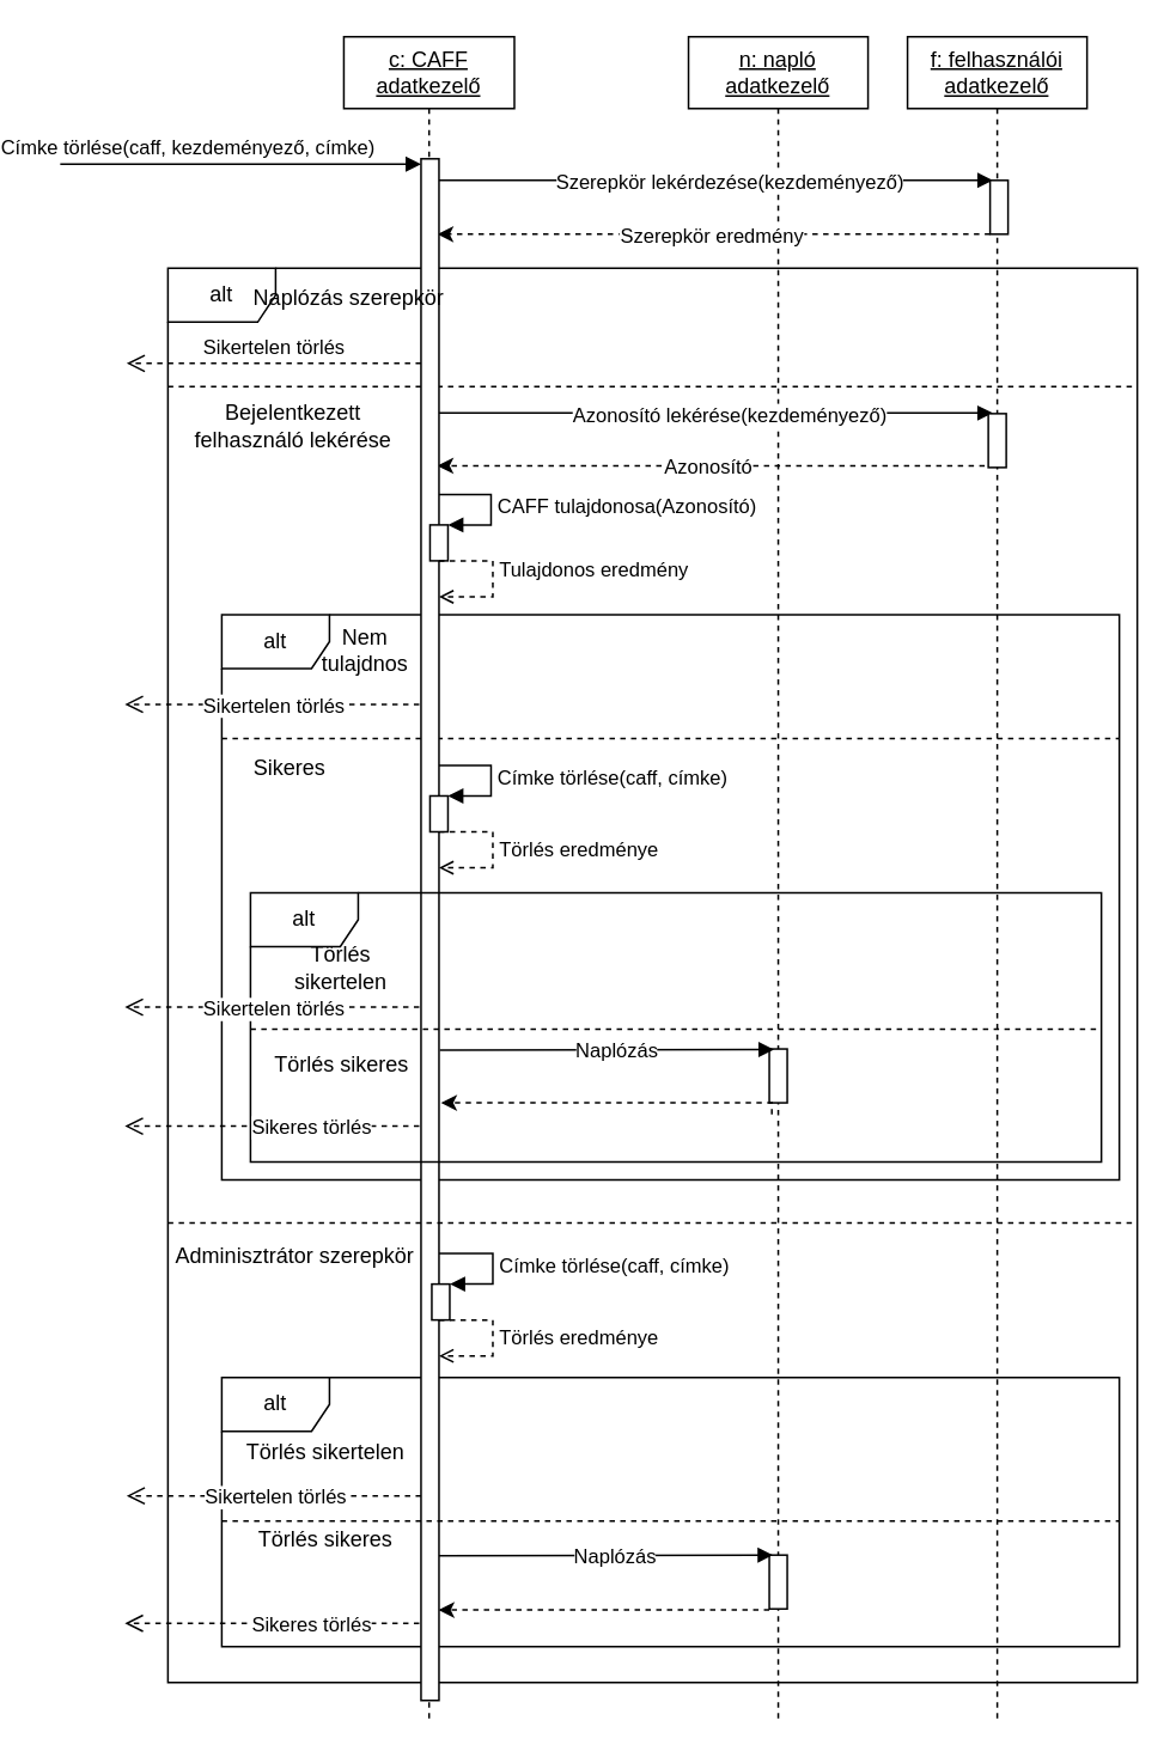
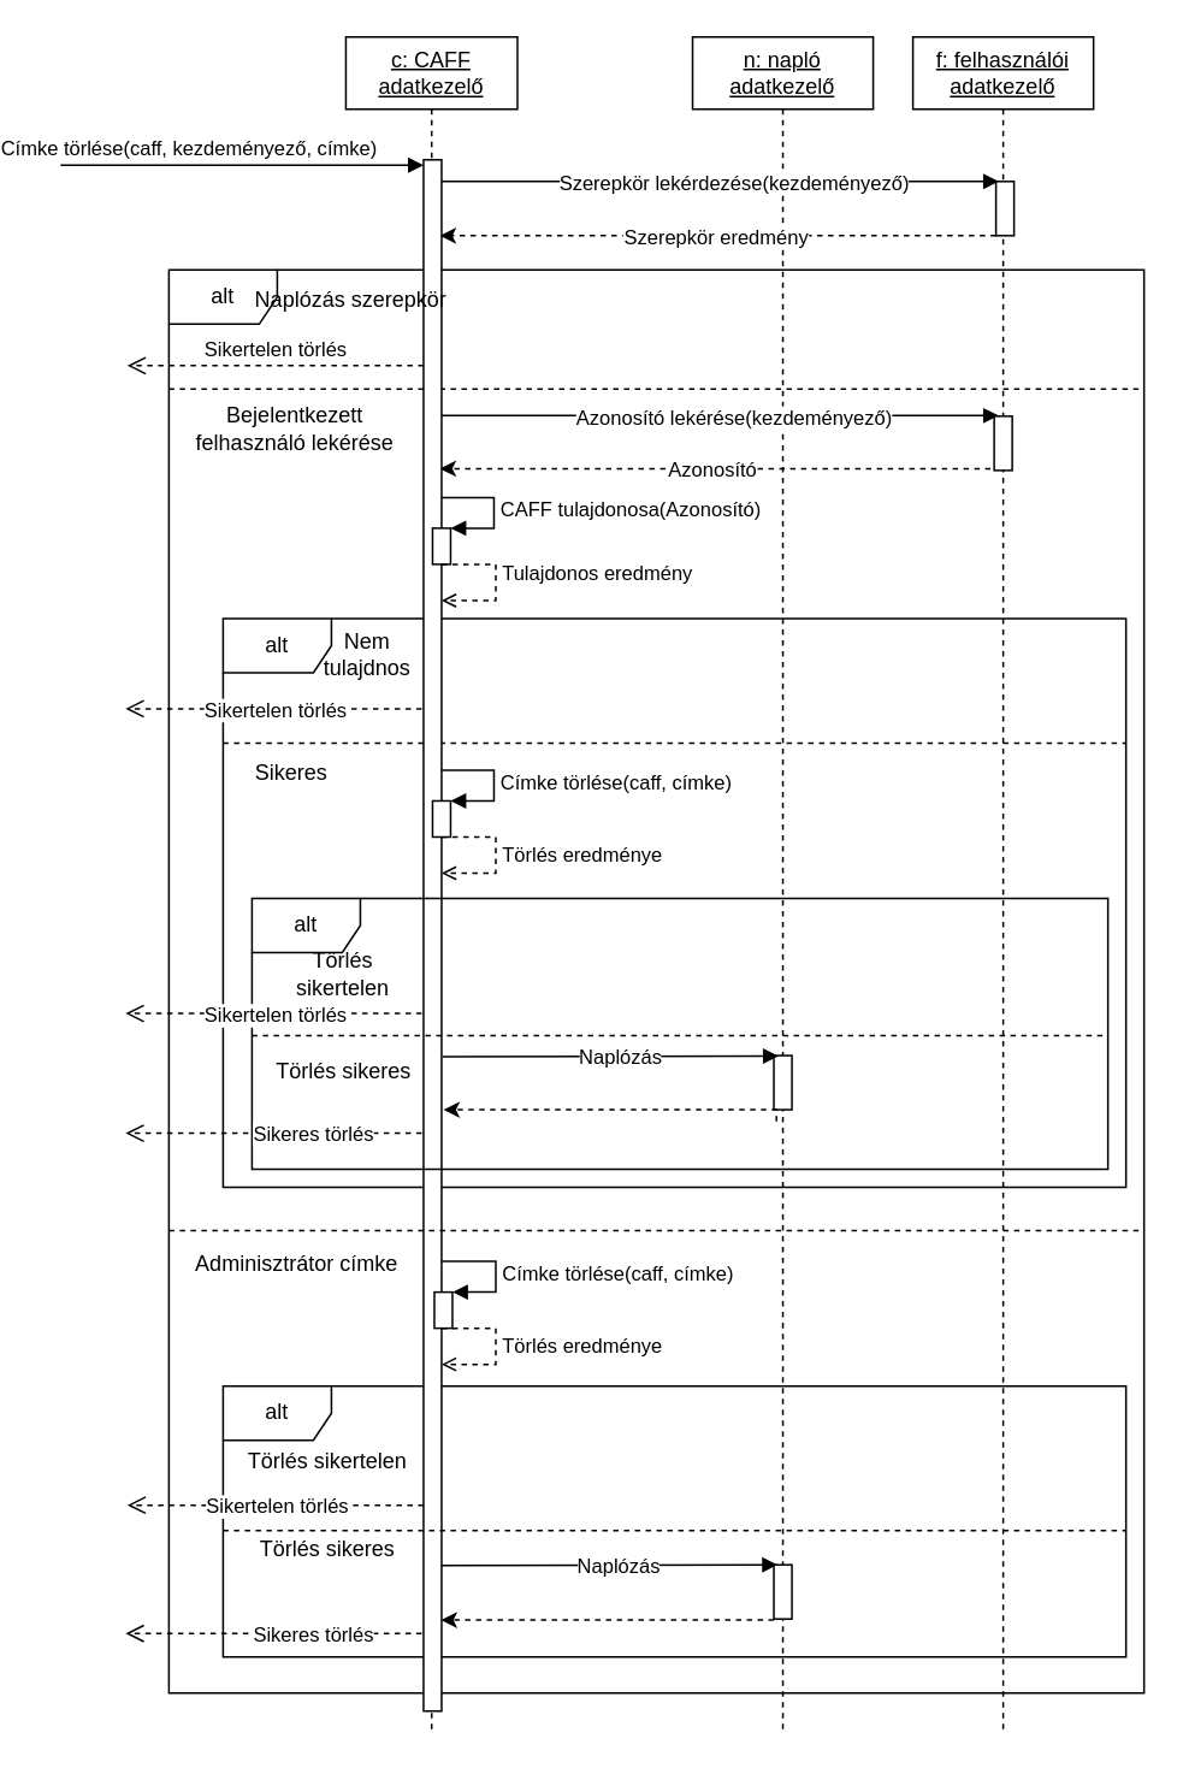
  <mxCell id="0" />
  <mxCell id="1" parent="0" />
  <mxCell id="2" value="alt" style="shape=umlFrame;whiteSpace=wrap;html=1;" parent="1" vertex="1"><mxGeometry x="110" width="500" height="150" as="geometry" y="767" /></mxCell>
  <mxCell id="3" value="alt" style="shape=umlFrame;whiteSpace=wrap;html=1;" parent="1" vertex="1"><mxGeometry x="80" y="149" width="540" height="788" as="geometry" /></mxCell>
  <mxCell id="4" value="&lt;u&gt;n: napló&lt;br&gt;adatkezelő&lt;/u&gt;" style="shape=umlLifeline;perimeter=lifelinePerimeter;whiteSpace=wrap;html=1;container=1;collapsible=0;recursiveResize=0;outlineConnect=0;" parent="1" vertex="1"><mxGeometry x="370" y="20" width="100" height="937" as="geometry" /></mxCell>
  <mxCell id="5" value="" style="html=1;points=[];perimeter=orthogonalPerimeter;" parent="4" vertex="1"><mxGeometry x="45" y="846" width="10" height="30" as="geometry" /></mxCell>
  <mxCell id="6" style="edgeStyle=orthogonalEdgeStyle;rounded=0;orthogonalLoop=1;jettySize=auto;html=1;dashed=1;exitX=0.143;exitY=0.981;exitDx=0;exitDy=0;exitPerimeter=0;" parent="4" edge="1"><mxGeometry relative="1" as="geometry"><mxPoint x="-139.43" y="876.57" as="targetPoint" /><Array as="points"><mxPoint x="-139.43" y="876.57" /></Array><mxPoint x="45.0" y="876" as="sourcePoint" /></mxGeometry></mxCell>
  <mxCell id="7" value="&lt;u&gt;f: felhasználói&lt;br&gt;adatkezelő&lt;/u&gt;" style="shape=umlLifeline;perimeter=lifelinePerimeter;whiteSpace=wrap;html=1;container=0;collapsible=0;recursiveResize=0;outlineConnect=0;" parent="1" vertex="1"><mxGeometry x="492" y="20" width="100" height="937" as="geometry" /></mxCell>
  <mxCell id="8" style="edgeStyle=orthogonalEdgeStyle;rounded=0;orthogonalLoop=1;jettySize=auto;html=1;dashed=1;" parent="1" source="30" edge="1"><mxGeometry relative="1" as="geometry"><mxPoint x="230" y="130" as="targetPoint" /><Array as="points"><mxPoint x="230" y="130" /></Array></mxGeometry></mxCell>
  <mxCell id="9" value="Szerepkör eredmény" style="edgeLabel;html=1;align=center;verticalAlign=middle;resizable=0;points=[];" parent="8" vertex="1" connectable="0"><mxGeometry x="-0.104" y="1" relative="1" as="geometry"><mxPoint x="-18" y="-1" as="offset" /></mxGeometry></mxCell>
  <mxCell id="10" value="&lt;u&gt;c: CAFF&lt;br&gt;adatkezelő&lt;br&gt;&lt;/u&gt;" style="shape=umlLifeline;perimeter=lifelinePerimeter;whiteSpace=wrap;html=1;container=0;collapsible=0;recursiveResize=0;outlineConnect=0;" parent="1" vertex="1"><mxGeometry x="178" y="20" width="95" height="937" as="geometry" /></mxCell>
  <mxCell id="11" value="Szerepkör lekérdezése(kezdeményező)" style="html=1;verticalAlign=bottom;endArrow=block;rounded=0;" parent="1" edge="1"><mxGeometry x="0.054" y="-10" relative="1" as="geometry"><mxPoint x="230" y="100" as="sourcePoint" /><mxPoint as="offset" /><mxPoint x="539.5" y="100" as="targetPoint" /></mxGeometry></mxCell>
  <mxCell id="12" value="" style="line;strokeWidth=1;fillColor=none;align=left;verticalAlign=middle;spacingTop=-1;spacingLeft=3;spacingRight=3;rotatable=0;labelPosition=right;points=[];portConstraint=eastwest;dashed=1;" parent="1" vertex="1"><mxGeometry x="80" y="211" width="540" height="8" as="geometry" /></mxCell>
  <mxCell id="13" value="Bejelentkezett felhasználó lekérése" style="text;html=1;strokeColor=none;fillColor=none;align=center;verticalAlign=middle;whiteSpace=wrap;rounded=0;dashed=1;" parent="1" vertex="1"><mxGeometry x="80" y="222" width="140" height="30" as="geometry" /></mxCell>
  <mxCell id="14" value="Azonosító lekérése(kezdeményező)" style="html=1;verticalAlign=bottom;endArrow=block;rounded=0;" parent="1" edge="1"><mxGeometry x="0.054" y="-10" relative="1" as="geometry"><mxPoint x="230" y="229.66" as="sourcePoint" /><mxPoint as="offset" /><mxPoint x="539.5" y="229.66" as="targetPoint" /></mxGeometry></mxCell>
  <mxCell id="15" style="edgeStyle=orthogonalEdgeStyle;rounded=0;orthogonalLoop=1;jettySize=auto;html=1;dashed=1;" parent="1" edge="1"><mxGeometry relative="1" as="geometry"><mxPoint x="230" y="259" as="targetPoint" /><Array as="points"><mxPoint x="230" y="259" /></Array><mxPoint x="535" y="259" as="sourcePoint" /></mxGeometry></mxCell>
  <mxCell id="16" value="Azonosító" style="edgeLabel;html=1;align=center;verticalAlign=middle;resizable=0;points=[];" parent="15" vertex="1" connectable="0"><mxGeometry x="-0.104" y="1" relative="1" as="geometry"><mxPoint x="-18" y="-1" as="offset" /></mxGeometry></mxCell>
  <mxCell id="17" value="CAFF tulajdonosa(Azonosító)" style="edgeStyle=orthogonalEdgeStyle;html=1;align=left;spacingLeft=2;endArrow=block;rounded=0;" parent="1" edge="1"><mxGeometry x="0.042" relative="1" as="geometry"><mxPoint x="230" y="275" as="sourcePoint" /><Array as="points"><mxPoint x="260" y="275" /><mxPoint x="260" y="292" /><mxPoint x="236" y="292" /></Array><mxPoint x="236" y="292" as="targetPoint" /><mxPoint as="offset" /></mxGeometry></mxCell>
  <mxCell id="18" value="alt" style="shape=umlFrame;whiteSpace=wrap;html=1;" parent="1" vertex="1"><mxGeometry x="110" y="342" width="500" height="315" as="geometry" /></mxCell>
  <mxCell id="19" value="Nem tulajdnos" style="text;html=1;strokeColor=none;fillColor=none;align=center;verticalAlign=middle;whiteSpace=wrap;rounded=0;" parent="1" vertex="1"><mxGeometry x="160" y="347" width="60" height="30" as="geometry" /></mxCell>
  <mxCell id="20" value="" style="line;strokeWidth=1;fillColor=none;align=left;verticalAlign=middle;spacingTop=-1;spacingLeft=3;spacingRight=3;rotatable=0;labelPosition=right;points=[];portConstraint=eastwest;dashed=1;" parent="1" vertex="1"><mxGeometry x="110" y="407" width="500" height="8" as="geometry" /></mxCell>
  <mxCell id="21" value="Sikertelen törlés" style="html=1;verticalAlign=bottom;endArrow=open;dashed=1;endSize=8;rounded=0;" parent="1" edge="1"><mxGeometry x="-0.012" y="10" relative="1" as="geometry"><mxPoint x="56" y="392" as="targetPoint" /><mxPoint x="220" y="392" as="sourcePoint" /><Array as="points"><mxPoint x="69" y="392" /></Array><mxPoint as="offset" /></mxGeometry></mxCell>
  <mxCell id="22" value="Címke törlése(caff, címke)" style="edgeStyle=orthogonalEdgeStyle;html=1;align=left;spacingLeft=2;endArrow=block;rounded=0;" parent="1" edge="1"><mxGeometry x="0.042" relative="1" as="geometry"><mxPoint x="230" y="425.98" as="sourcePoint" /><Array as="points"><mxPoint x="260" y="425.98" /><mxPoint x="260" y="442.98" /><mxPoint x="236" y="442.98" /></Array><mxPoint x="236" y="442.98" as="targetPoint" /><mxPoint as="offset" /></mxGeometry></mxCell>
  <mxCell id="23" value="Törlés eredménye" style="edgeStyle=orthogonalEdgeStyle;html=1;align=left;spacingLeft=2;endArrow=open;rounded=0;entryX=1;entryY=0.192;entryDx=0;entryDy=0;entryPerimeter=0;dashed=1;endFill=0;" parent="1" edge="1"><mxGeometry relative="1" as="geometry"><mxPoint x="231" y="463" as="sourcePoint" /><Array as="points"><mxPoint x="261" y="463" /><mxPoint x="261" y="483" /></Array><mxPoint x="231" y="483.04" as="targetPoint" /></mxGeometry></mxCell>
  <mxCell id="24" value="" style="html=1;points=[];perimeter=orthogonalPerimeter;" parent="1" vertex="1"><mxGeometry x="221" y="88" width="10" height="859" as="geometry" /></mxCell>
  <mxCell id="25" value="Címke törlése(caff, kezdeményező, címke)" style="html=1;verticalAlign=bottom;endArrow=block;entryX=0;entryY=0;rounded=0;" parent="1" edge="1"><mxGeometry as="geometry"><mxPoint x="20" y="91" as="sourcePoint" /><mxPoint x="-30" as="offset" /><mxPoint x="221" y="91" as="targetPoint" /></mxGeometry></mxCell>
  <mxCell id="26" value="Sikertelen törlés" style="html=1;verticalAlign=bottom;endArrow=open;dashed=1;endSize=8;rounded=0;" parent="1" edge="1"><mxGeometry x="226" y="-797" as="geometry"><mxPoint x="57" y="202" as="targetPoint" /><mxPoint x="221" y="202" as="sourcePoint" /><Array as="points"><mxPoint x="70" y="202" /></Array><mxPoint as="offset" /></mxGeometry></mxCell>
  <mxCell id="27" value="Naplózás szerepkör" style="text;html=1;strokeColor=none;fillColor=none;align=center;verticalAlign=middle;whiteSpace=wrap;rounded=0;dashed=1;" parent="1" vertex="1"><mxGeometry x="126" y="151" width="110" height="30" as="geometry" /></mxCell>
  <mxCell id="28" value="" style="html=1;points=[];perimeter=orthogonalPerimeter;" parent="1" vertex="1"><mxGeometry x="226" y="292" width="10" height="20" as="geometry" /></mxCell>
  <mxCell id="29" value="Tulajdonos eredmény" style="edgeStyle=orthogonalEdgeStyle;html=1;align=left;spacingLeft=2;endArrow=open;rounded=0;entryX=1;entryY=0.192;entryDx=0;entryDy=0;entryPerimeter=0;dashed=1;endFill=0;" parent="1" edge="1"><mxGeometry as="geometry"><mxPoint x="231" y="312" as="sourcePoint" /><Array as="points"><mxPoint x="261" y="312" /><mxPoint x="261" y="332" /></Array><mxPoint x="231" y="332.04" as="targetPoint" /><mxPoint x="30" y="-5" as="offset" /></mxGeometry></mxCell>
  <mxCell id="30" value="" style="html=1;points=[];perimeter=orthogonalPerimeter;" parent="1" vertex="1"><mxGeometry x="538" y="100" width="10" height="30" as="geometry" /></mxCell>
  <mxCell id="31" value="" style="html=1;points=[];perimeter=orthogonalPerimeter;" parent="1" vertex="1"><mxGeometry x="537" y="230" width="10" height="30" as="geometry" /></mxCell>
  <mxCell id="32" value="" style="html=1;points=[];perimeter=orthogonalPerimeter;" parent="1" vertex="1"><mxGeometry x="226" y="443" width="10" height="20" as="geometry" /></mxCell>
  <mxCell id="33" value="alt" style="shape=umlFrame;whiteSpace=wrap;html=1;" parent="1" vertex="1"><mxGeometry x="126" y="497" width="474" height="150" as="geometry" /></mxCell>
  <mxCell id="34" value="" style="line;strokeWidth=1;fillColor=none;align=left;verticalAlign=middle;spacingTop=-1;spacingLeft=3;spacingRight=3;rotatable=0;labelPosition=right;points=[];portConstraint=eastwest;dashed=1;" parent="1" vertex="1"><mxGeometry x="126" y="569" width="474" height="8" as="geometry" /></mxCell>
  <mxCell id="35" value="Sikeres" style="text;html=1;strokeColor=none;fillColor=none;align=center;verticalAlign=middle;whiteSpace=wrap;rounded=0;" parent="1" vertex="1"><mxGeometry x="118" y="413" width="60" height="30" as="geometry" /></mxCell>
  <mxCell id="36" value="Törlés sikertelen" style="text;html=1;strokeColor=none;fillColor=none;align=center;verticalAlign=middle;whiteSpace=wrap;rounded=0;" parent="1" vertex="1"><mxGeometry x="133" y="524" width="87" height="30" as="geometry" /></mxCell>
  <mxCell id="37" value="Sikertelen törlés" style="html=1;verticalAlign=bottom;endArrow=open;dashed=1;endSize=8;rounded=0;" parent="1" edge="1"><mxGeometry x="-0.012" y="10" relative="1" as="geometry"><mxPoint x="56" y="560.71" as="targetPoint" /><mxPoint x="220" y="560.71" as="sourcePoint" /><Array as="points"><mxPoint x="69" y="560.71" /></Array><mxPoint as="offset" /></mxGeometry></mxCell>
  <mxCell id="38" value="Törlés sikeres" style="text;html=1;strokeColor=none;fillColor=none;align=center;verticalAlign=middle;whiteSpace=wrap;rounded=0;" parent="1" vertex="1"><mxGeometry x="134.5" y="578" width="84" height="30" as="geometry" /></mxCell>
  <mxCell id="39" value="" style="html=1;points=[];perimeter=orthogonalPerimeter;" parent="1" vertex="1"><mxGeometry x="415" y="584" width="10" height="30" as="geometry" /></mxCell>
  <mxCell id="40" value="Naplózás" style="html=1;verticalAlign=bottom;endArrow=block;rounded=0;entryX=0.257;entryY=0.01;entryDx=0;entryDy=0;entryPerimeter=0;" parent="1" edge="1"><mxGeometry x="0.054" y="-10" relative="1" as="geometry"><mxPoint x="231.5" y="584.71" as="sourcePoint" /><mxPoint as="offset" /><mxPoint x="417.57" y="584.3" as="targetPoint" /></mxGeometry></mxCell>
  <mxCell id="41" style="edgeStyle=orthogonalEdgeStyle;rounded=0;orthogonalLoop=1;jettySize=auto;html=1;dashed=1;exitX=0.143;exitY=0.981;exitDx=0;exitDy=0;exitPerimeter=0;" parent="1" edge="1"><mxGeometry relative="1" as="geometry"><mxPoint x="232" y="614" as="targetPoint" /><Array as="points"><mxPoint x="232" y="614" /></Array><mxPoint x="416.43" y="620.43" as="sourcePoint" /></mxGeometry></mxCell>
  <mxCell id="42" value="Sikeres törlés" style="html=1;verticalAlign=bottom;endArrow=open;dashed=1;endSize=8;rounded=0;" parent="1" edge="1"><mxGeometry x="-0.268" y="10" relative="1" as="geometry"><mxPoint x="56" y="627" as="targetPoint" /><mxPoint x="220" y="627" as="sourcePoint" /><Array as="points"><mxPoint x="69" y="627" /></Array><mxPoint as="offset" /></mxGeometry></mxCell>
  <mxCell id="43" value="" style="line;strokeWidth=1;fillColor=none;align=left;verticalAlign=middle;spacingTop=-1;spacingLeft=3;spacingRight=3;rotatable=0;labelPosition=right;points=[];portConstraint=eastwest;dashed=1;" parent="1" vertex="1"><mxGeometry x="80" y="677" width="540" height="8" as="geometry" /></mxCell>
- <mxCell id="44" value="Adminisztrátor szerepkör" style="text;html=1;strokeColor=none;fillColor=none;align=center;verticalAlign=middle;whiteSpace=wrap;rounded=0;dashed=1;" parent="1" vertex="1"><mxGeometry x="81" y="685" width="140" height="30" as="geometry" /></mxCell>
+ <mxCell id="44" value="Adminisztrátor címke" style="text;html=1;strokeColor=none;fillColor=none;align=center;verticalAlign=middle;whiteSpace=wrap;rounded=0;dashed=1;" parent="1" vertex="1"><mxGeometry x="81" y="685" width="140" height="30" as="geometry" /></mxCell>
  <mxCell id="45" value="Címke törlése(caff, címke)" style="edgeStyle=orthogonalEdgeStyle;html=1;align=left;spacingLeft=2;endArrow=block;rounded=0;" parent="1" edge="1"><mxGeometry x="0.042" relative="1" as="geometry"><mxPoint x="231" y="697.98" as="sourcePoint" /><Array as="points"><mxPoint x="261" y="697.98" /><mxPoint x="261" y="714.98" /><mxPoint x="237" y="714.98" /></Array><mxPoint x="237" y="714.98" as="targetPoint" /><mxPoint as="offset" /></mxGeometry></mxCell>
  <mxCell id="46" value="" style="html=1;points=[];perimeter=orthogonalPerimeter;" parent="1" vertex="1"><mxGeometry x="227" y="715" width="10" height="20" as="geometry" /></mxCell>
  <mxCell id="47" value="Törlés eredménye" style="edgeStyle=orthogonalEdgeStyle;html=1;align=left;spacingLeft=2;endArrow=open;rounded=0;entryX=1;entryY=0.192;entryDx=0;entryDy=0;entryPerimeter=0;dashed=1;endFill=0;" parent="1" edge="1"><mxGeometry relative="1" as="geometry"><mxPoint x="231" y="735" as="sourcePoint" /><Array as="points"><mxPoint x="261" y="735" /><mxPoint x="261" y="755" /></Array><mxPoint x="231" y="755.04" as="targetPoint" /></mxGeometry></mxCell>
  <mxCell id="48" value="" style="line;strokeWidth=1;fillColor=none;align=left;verticalAlign=middle;spacingTop=-1;spacingLeft=3;spacingRight=3;rotatable=0;labelPosition=right;points=[];portConstraint=eastwest;dashed=1;" parent="1" vertex="1"><mxGeometry x="110" y="843" width="500" height="8" as="geometry" /></mxCell>
  <mxCell id="49" value="Törlés sikertelen" style="text;html=1;strokeColor=none;fillColor=none;align=center;verticalAlign=middle;whiteSpace=wrap;rounded=0;" parent="1" vertex="1"><mxGeometry x="112" y="794" width="112" height="30" as="geometry" /></mxCell>
  <mxCell id="50" value="Sikertelen törlés" style="html=1;verticalAlign=bottom;endArrow=open;dashed=1;endSize=8;rounded=0;" parent="1" edge="1"><mxGeometry x="-0.012" y="10" relative="1" as="geometry"><mxPoint x="57" y="833" as="targetPoint" /><mxPoint x="221" y="833" as="sourcePoint" /><Array as="points"><mxPoint x="70" y="833" /></Array><mxPoint as="offset" /></mxGeometry></mxCell>
  <mxCell id="51" value="Törlés sikeres" style="text;html=1;strokeColor=none;fillColor=none;align=center;verticalAlign=middle;whiteSpace=wrap;rounded=0;" parent="1" vertex="1"><mxGeometry x="118" y="843" width="100" height="30" as="geometry" /></mxCell>
  <mxCell id="52" value="Naplózás" style="html=1;verticalAlign=bottom;endArrow=block;rounded=0;entryX=0.257;entryY=0.01;entryDx=0;entryDy=0;entryPerimeter=0;" parent="1" edge="1"><mxGeometry x="0.054" y="-10" relative="1" as="geometry"><mxPoint x="231" y="866.41" as="sourcePoint" /><mxPoint as="offset" /><mxPoint x="417.07" y="866" as="targetPoint" /></mxGeometry></mxCell>
  <mxCell id="53" value="Sikeres törlés" style="html=1;verticalAlign=bottom;endArrow=open;dashed=1;endSize=8;rounded=0;" parent="1" edge="1"><mxGeometry x="-0.268" y="10" relative="1" as="geometry"><mxPoint x="56" y="904" as="targetPoint" /><mxPoint x="220" y="904" as="sourcePoint" /><Array as="points"><mxPoint x="69" y="904" /></Array><mxPoint as="offset" /></mxGeometry></mxCell>
